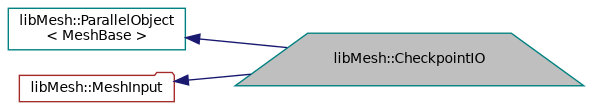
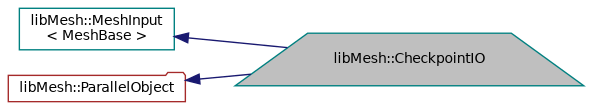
  digraph {
    rankdir=LR
    node [color=teal fillcolor=white fontname=Helvetica fontsize=10 style=filled]
    edge [color=midnightblue dir=back fontname=Helvetica fontsize=10 labelfontname=Helvetica labelfontsize=10 style=solid]
    n1 [fillcolor=grey75 fontcolor=black height=0.2 label="libMesh::CheckpointIO" shape=trapezium width=0.4]
-   n2 [height=0.2 label="libMesh::ParallelObject\l\< MeshBase \>" shape=box width=0.4]
-   n3 [color=brown height=0.2 label="libMesh::MeshInput" shape=folder width=0.4]
+   n2 [height=0.2 label="libMesh::MeshInput\l\< MeshBase \>" shape=box width=0.4]
+   n3 [color=brown height=0.2 label="libMesh::ParallelObject" shape=folder width=0.4]
    n2 -> n1
    n3 -> n1
  }
